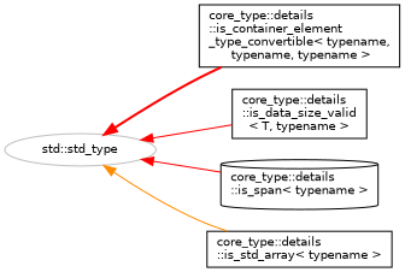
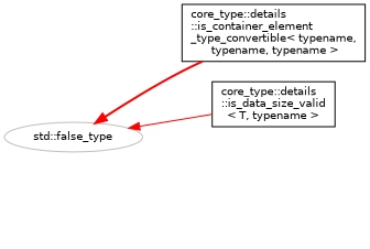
  digraph {
    rankdir=LR
    node [color=black fillcolor=white fontname=Helvetica fontsize=10 shape=box style=filled]
    edge [color=red dir=back fontname=Helvetica fontsize=10 labelfontname=Helvetica labelfontsize=10 style=solid]
-   n1 [color=grey75 height=0.2 label="std::std_type" shape=ellipse width=0.4]
+   n1 [color=grey75 height=0.2 label="std::false_type" shape=ellipse width=0.4]
    n2 [height=0.2 label="core_type::details\l::is_container_element\l_type_convertible\< typename,\l typename, typename \>" width=0.4]
    n3 [height=0.2 label="core_type::details\l::is_data_size_valid\l\< T, typename \>" width=0.4]
-   n4 [height=0.2 label="core_type::details\l::is_span\< typename \>" shape=cylinder width=0.4]
-   n5 [height=0.2 label="core_type::details\l::is_std_array\< typename \>" width=0.4]
    n1 -> n2 [style=bold]
    n1 -> n3
-   n1 -> n4
-   n1 -> n5 [color=darkorange]
  }
